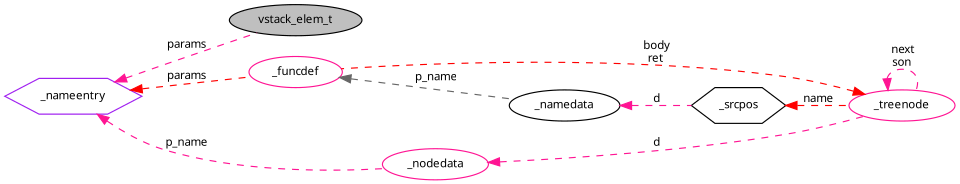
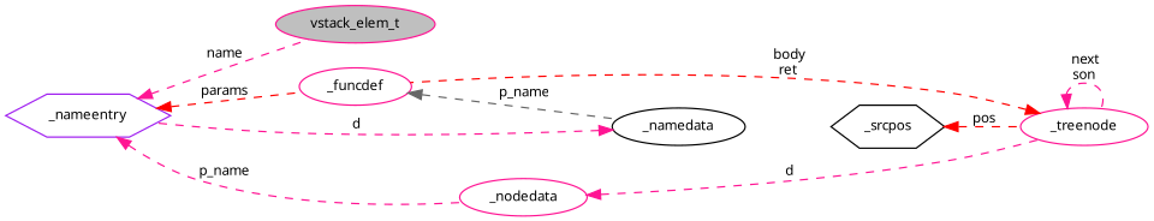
  digraph {
    rankdir=LR
    node [color=deeppink fillcolor=white fontname="LiberationSans-Regular.ttf" fontsize=10 shape=ellipse style=filled]
    edge [color=deeppink dir=back fontname="LiberationSans-Regular.ttf" fontsize=10 labelfontname="LiberationSans-Regular.ttf" labelfontsize=10 style=dashed]
-   n1 [color=black fillcolor=grey75 fontcolor=black height=0.2 label=vstack_elem_t width=0.4]
+   n1 [fillcolor=grey75 fontcolor=black height=0.2 label=vstack_elem_t width=0.4]
    n2 [color=purple height=0.2 label=_nameentry shape=hexagon width=0.4]
    n3 [height=0.2 label=_funcdef width=0.4]
    n4 [height=0.2 label=_nodedata width=0.4]
    n5 [color=black height=0.2 label=_namedata width=0.4]
    n6 [height=0.2 label=_treenode width=0.4]
    n7 [color=black height=0.2 label=_srcpos shape=hexagon width=0.4]
-   n2 -> n1 [label=" params"]
+   n2 -> n1 [label=" name"]
    n2 -> n3 [color=red label=" params"]
    n2 -> n4 [label=" p_name"]
    n3 -> n5 [color=gray40 label=" p_name"]
    n4 -> n6 [label=" d"]
-   n5 -> n7 [label=" d"]
+   n5 -> n2 [label=" d"]
    n6 -> n3 [color=red label=" body\nret"]
    n6 -> n6 [label=" next\nson"]
-   n7 -> n6 [color=red label=" name"]
+   n7 -> n6 [color=red label=" pos"]
  }
